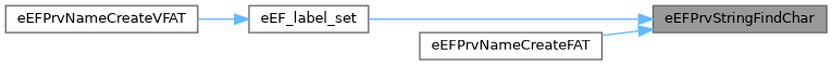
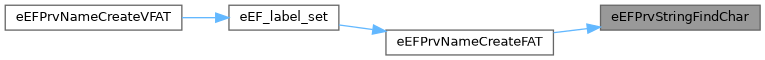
  digraph {
    rankdir=RL
    node [color=grey40 fillcolor=white fontname=Helvetica fontsize=10 shape=box style=filled]
    edge [color=steelblue1 dir=back fontname=Helvetica fontsize=10 labelfontname=Helvetica labelfontsize=10 style=solid]
    n1 [color=gray40 fillcolor=grey60 fontcolor=black height=0.2 label=eEFPrvStringFindChar width=0.4]
    n2 [height=0.2 label=eEF_label_set width=0.4]
    n3 [height=0.2 label=eEFPrvNameCreateFAT width=0.4]
    n4 [height=0.2 label=eEFPrvNameCreateVFAT width=0.4]
-   n1 -> n2
+   n3 -> n2
    n1 -> n3
    n2 -> n4
  }
